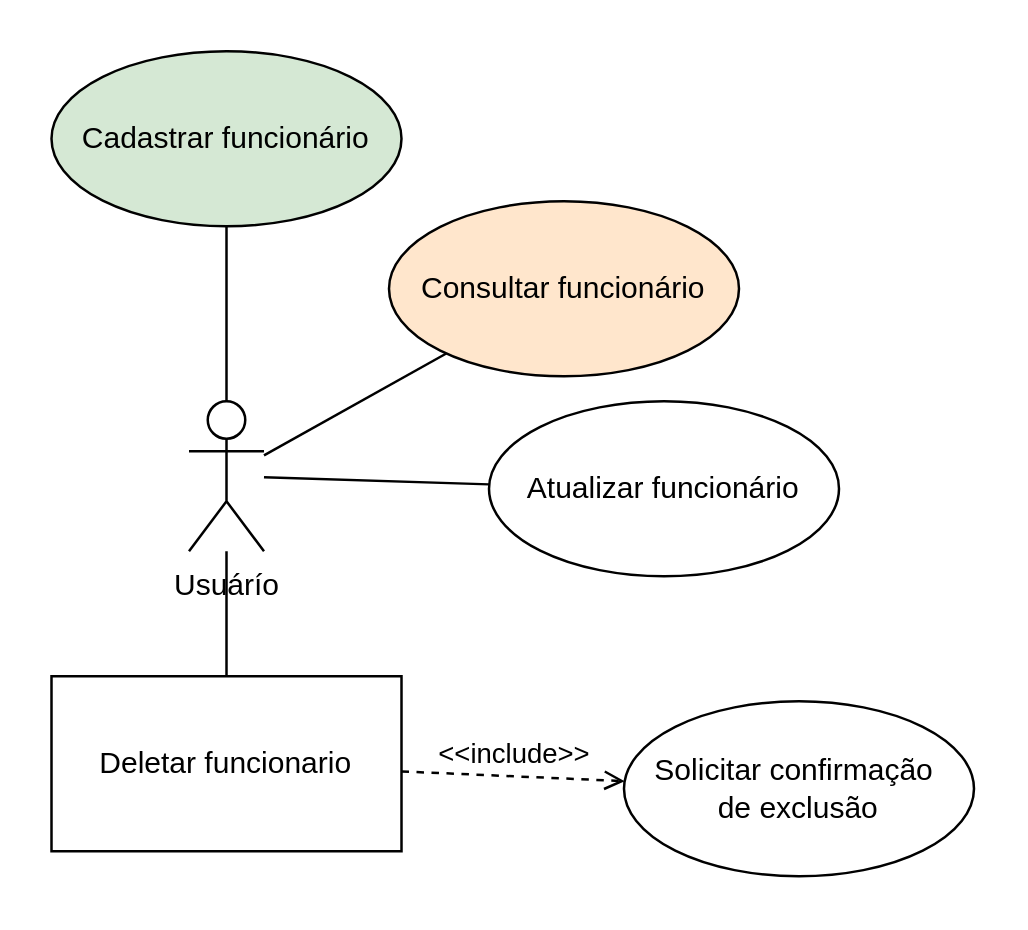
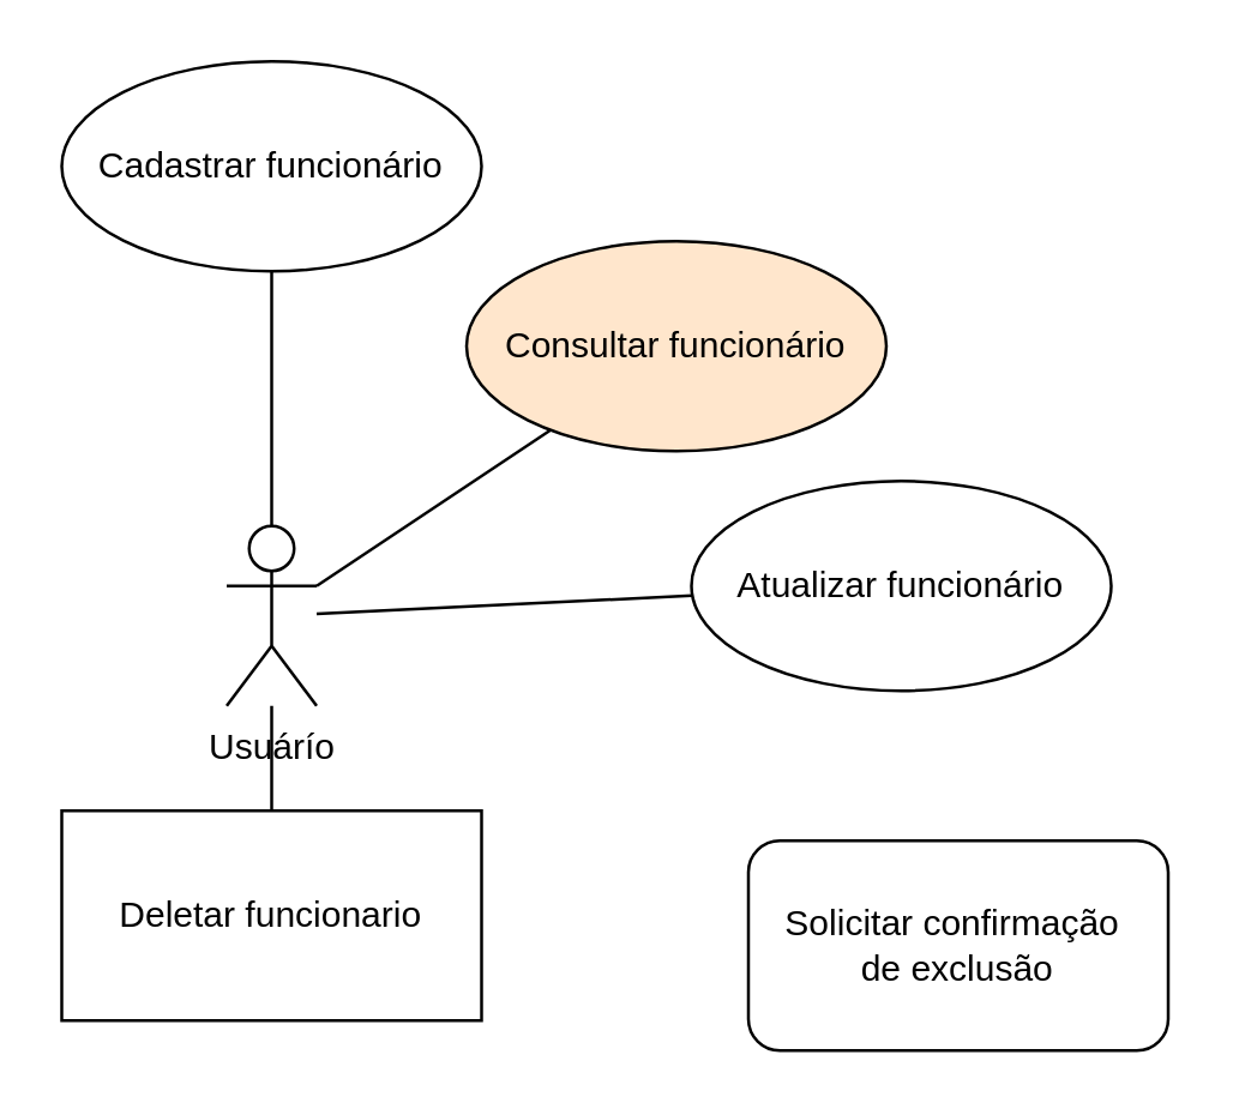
  <mxCell id="0" />
  <mxCell id="1" parent="0" />
- <mxCell id="2" value="Usuárío" style="shape=umlActor;html=1;verticalLabelPosition=bottom;verticalAlign=top;align=center;" vertex="1" parent="1"><mxGeometry x="75" y="160" width="30" height="60" as="geometry" /></mxCell>
- <mxCell id="3" value="Solicitar confirmação&amp;nbsp;&lt;div&gt;de exclusão&lt;/div&gt;" style="ellipse;whiteSpace=wrap;html=1;" vertex="1" parent="1"><mxGeometry x="249" y="280" width="140" height="70" as="geometry" /></mxCell>
+ <mxCell id="2" value="Usuárío" style="shape=umlActor;html=1;verticalLabelPosition=bottom;verticalAlign=top;align=center;" vertex="1" parent="1"><mxGeometry x="75" y="175" width="30" height="60" as="geometry" /></mxCell>
+ <mxCell id="3" value="Solicitar confirmação&amp;nbsp;&lt;div&gt;de exclusão&lt;/div&gt;" style="whiteSpace=wrap;html=1;rounded=1;" vertex="1" parent="1"><mxGeometry x="249" y="280" width="140" height="70" as="geometry" /></mxCell>
  <mxCell id="4" value="" style="rounded=0;orthogonalLoop=1;jettySize=auto;html=1;endArrow=none;endFill=0;" edge="1" parent="1" source="5" target="2"><mxGeometry relative="1" as="geometry" /></mxCell>
- <mxCell id="5" value="Atualizar funcionário" style="ellipse;whiteSpace=wrap;html=1;" vertex="1" parent="1"><mxGeometry x="195" y="160" width="140" height="70" as="geometry" /></mxCell>
+ <mxCell id="5" value="Atualizar funcionário" style="ellipse;whiteSpace=wrap;html=1;" vertex="1" parent="1"><mxGeometry x="230" y="160" width="140" height="70" as="geometry" /></mxCell>
  <mxCell id="6" style="rounded=0;orthogonalLoop=1;jettySize=auto;html=1;endArrow=none;endFill=0;" edge="1" parent="1" source="7" target="2"><mxGeometry relative="1" as="geometry" /></mxCell>
  <mxCell id="7" value="Consultar funcionário" style="ellipse;whiteSpace=wrap;html=1;fillColor=#ffe6cc;" vertex="1" parent="1"><mxGeometry x="155" y="80" width="140" height="70" as="geometry" /></mxCell>
  <mxCell id="8" value="" style="rounded=0;orthogonalLoop=1;jettySize=auto;html=1;endArrow=none;endFill=0;" edge="1" parent="1" source="9" target="2"><mxGeometry relative="1" as="geometry" /></mxCell>
- <mxCell id="9" value="Cadastrar funcionário" style="ellipse;whiteSpace=wrap;html=1;fillColor=#d5e8d4;" vertex="1" parent="1"><mxGeometry x="20" y="20" width="140" height="70" as="geometry" /></mxCell>
+ <mxCell id="9" value="Cadastrar funcionário" style="ellipse;whiteSpace=wrap;html=1;" vertex="1" parent="1"><mxGeometry x="20" y="20" width="140" height="70" as="geometry" /></mxCell>
  <mxCell id="10" value="" style="rounded=0;orthogonalLoop=1;jettySize=auto;html=1;endArrow=none;endFill=0;" edge="1" parent="1" source="11" target="2"><mxGeometry relative="1" as="geometry" /></mxCell>
  <mxCell id="11" value="Deletar funcionario" style="whiteSpace=wrap;html=1;rounded=0;" vertex="1" parent="1"><mxGeometry x="20" y="270" width="140" height="70" as="geometry" /></mxCell>
- <mxCell id="12" value="&amp;lt;&amp;lt;include&amp;gt;&amp;gt;" style="edgeStyle=none;html=1;endArrow=open;verticalAlign=bottom;dashed=1;labelBackgroundColor=none;rounded=0;" edge="1" parent="1" source="11" target="3"><mxGeometry width="160" relative="1" as="geometry"><mxPoint x="235" y="280" as="sourcePoint" /><mxPoint x="395" y="280" as="targetPoint" /></mxGeometry></mxCell>
